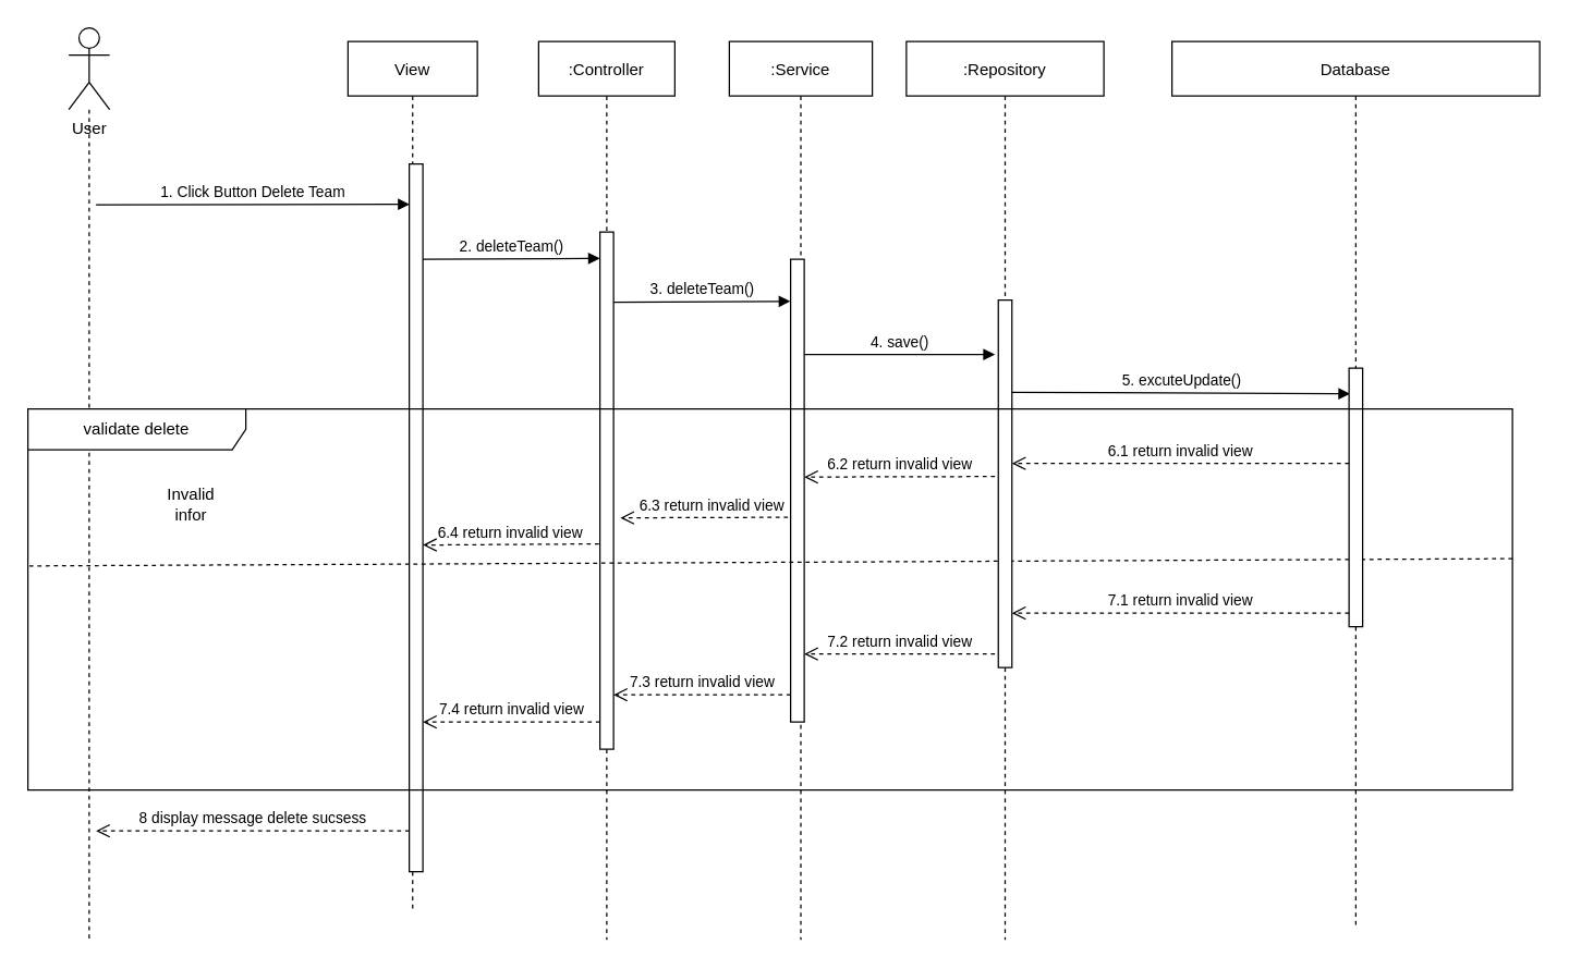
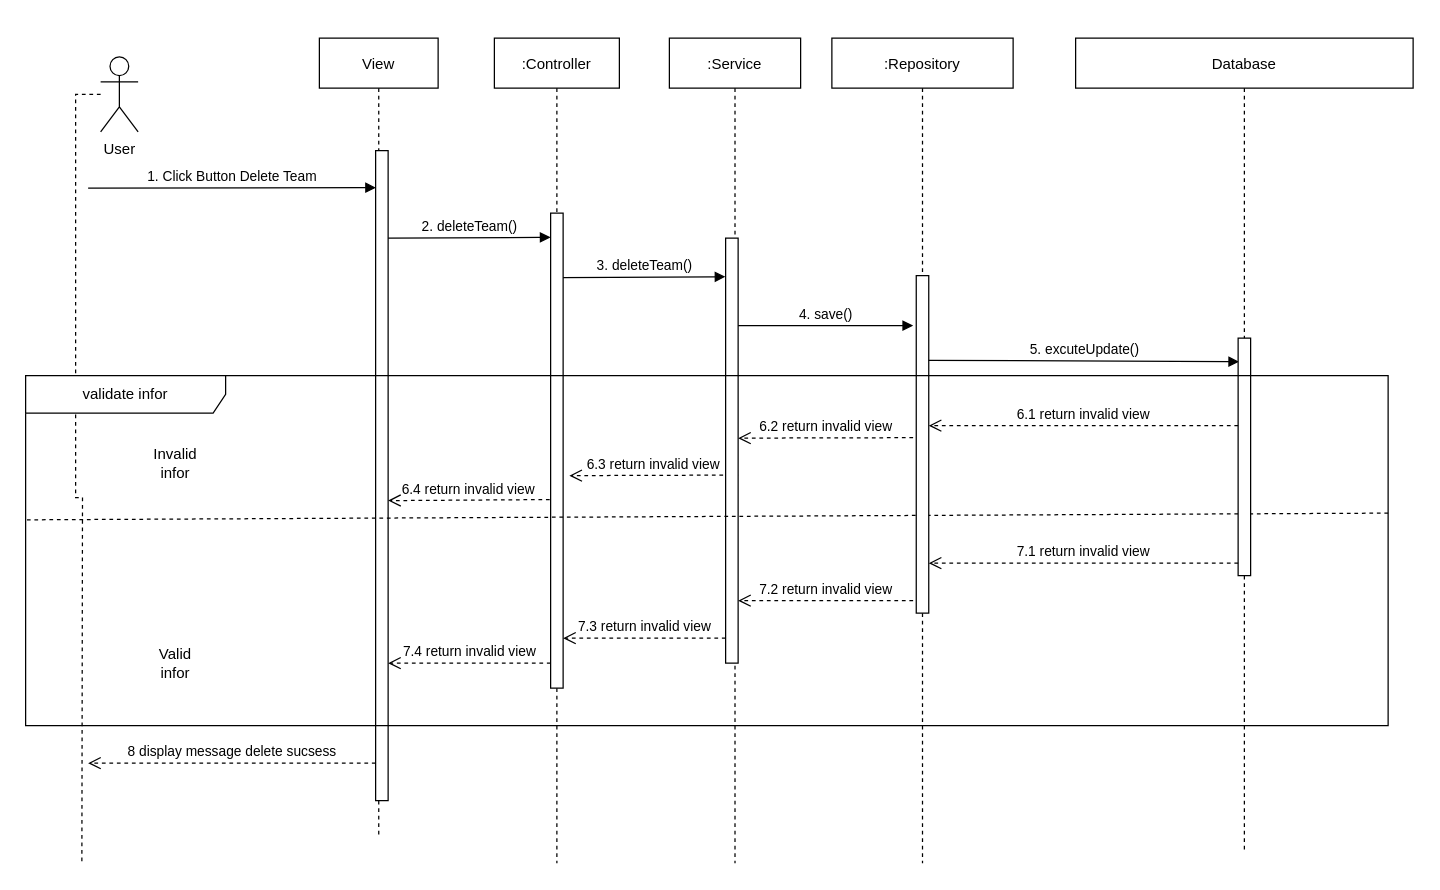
  <mxCell id="0" />
  <mxCell id="1" parent="0" />
  <mxCell id="2" style="edgeStyle=orthogonalEdgeStyle;rounded=0;orthogonalLoop=1;jettySize=auto;html=1;dashed=1;endArrow=none;endFill=0;" parent="1" source="3" edge="1"><mxGeometry relative="1" as="geometry"><mxPoint x="65" y="690" as="targetPoint" /></mxGeometry></mxCell>
- <mxCell id="3" value="User" style="shape=umlActor;verticalLabelPosition=bottom;verticalAlign=top;html=1;" parent="1" vertex="1"><mxGeometry x="50" y="20" width="30" height="60" as="geometry" /></mxCell>
+ <mxCell id="3" value="User" style="shape=umlActor;verticalLabelPosition=bottom;verticalAlign=top;html=1;" parent="1" vertex="1"><mxGeometry x="80" y="45" width="30" height="60" as="geometry" /></mxCell>
  <mxCell id="4" value="View" style="shape=umlLifeline;perimeter=lifelinePerimeter;container=1;collapsible=0;recursiveResize=0;rounded=0;shadow=0;strokeWidth=1;" parent="1" vertex="1"><mxGeometry x="255" y="30" width="95" height="640" as="geometry" /></mxCell>
  <mxCell id="5" value="" style="html=1;points=[];perimeter=orthogonalPerimeter;" parent="4" vertex="1"><mxGeometry x="45" y="90" width="10" height="520" as="geometry" /></mxCell>
  <mxCell id="6" value="2. deleteTeam()" style="html=1;verticalAlign=bottom;endArrow=block;entryX=-0.006;entryY=0.051;entryDx=0;entryDy=0;entryPerimeter=0;" parent="4" target="12" edge="1"><mxGeometry width="80" relative="1" as="geometry"><mxPoint x="55" y="160" as="sourcePoint" /><mxPoint x="220" y="161" as="targetPoint" /></mxGeometry></mxCell>
  <mxCell id="7" value="6.4 return invalid view" style="html=1;verticalAlign=bottom;endArrow=open;dashed=1;endSize=8;exitX=-0.074;exitY=0.603;exitDx=0;exitDy=0;exitPerimeter=0;" parent="4" source="12" edge="1"><mxGeometry relative="1" as="geometry"><mxPoint x="215" y="370" as="sourcePoint" /><mxPoint x="55" y="370" as="targetPoint" /></mxGeometry></mxCell>
  <mxCell id="8" value="1. Click Button Delete Team" style="html=1;verticalAlign=bottom;endArrow=block;entryX=0.027;entryY=0.057;entryDx=0;entryDy=0;entryPerimeter=0;" parent="1" target="5" edge="1"><mxGeometry width="80" relative="1" as="geometry"><mxPoint x="70" y="150" as="sourcePoint" /><mxPoint x="230" y="150" as="targetPoint" /></mxGeometry></mxCell>
  <mxCell id="9" value="3. deleteTeam()" style="html=1;verticalAlign=bottom;endArrow=block;entryX=-0.017;entryY=0.091;entryDx=0;entryDy=0;entryPerimeter=0;exitX=0.863;exitY=0.136;exitDx=0;exitDy=0;exitPerimeter=0;" parent="1" source="12" target="15" edge="1"><mxGeometry x="0.003" width="80" relative="1" as="geometry"><mxPoint x="410" y="220" as="sourcePoint" /><mxPoint x="545" y="220" as="targetPoint" /><mxPoint as="offset" /></mxGeometry></mxCell>
  <mxCell id="10" value="Invalid infor" style="text;html=1;strokeColor=none;fillColor=none;align=center;verticalAlign=middle;whiteSpace=wrap;rounded=0;" parent="1" vertex="1"><mxGeometry x="120" y="360" width="40" height="20" as="geometry" /></mxCell>
  <mxCell id="11" value=":Controller" style="shape=umlLifeline;perimeter=lifelinePerimeter;container=1;collapsible=0;recursiveResize=0;rounded=0;shadow=0;strokeWidth=1;" parent="1" vertex="1"><mxGeometry x="395" y="30" width="100" height="660" as="geometry" /></mxCell>
  <mxCell id="12" value="" style="html=1;points=[];perimeter=orthogonalPerimeter;" parent="11" vertex="1"><mxGeometry x="45" y="140" width="10" height="380" as="geometry" /></mxCell>
  <mxCell id="13" value="6.3 return invalid view" style="html=1;verticalAlign=bottom;endArrow=open;dashed=1;endSize=8;" parent="11" edge="1"><mxGeometry relative="1" as="geometry"><mxPoint x="195" y="349.57" as="sourcePoint" /><mxPoint x="60" y="350" as="targetPoint" /></mxGeometry></mxCell>
  <mxCell id="14" value=":Service" style="shape=umlLifeline;perimeter=lifelinePerimeter;container=1;collapsible=0;recursiveResize=0;rounded=0;shadow=0;strokeWidth=1;" parent="1" vertex="1"><mxGeometry x="535" y="30" width="105" height="660" as="geometry" /></mxCell>
  <mxCell id="15" value="" style="html=1;points=[];perimeter=orthogonalPerimeter;" parent="14" vertex="1"><mxGeometry x="45" y="160" width="10" height="340" as="geometry" /></mxCell>
  <mxCell id="16" value="" style="endArrow=none;dashed=1;html=1;rounded=0;entryX=0.001;entryY=0.412;entryDx=0;entryDy=0;entryPerimeter=0;" parent="14" target="30" edge="1"><mxGeometry width="50" height="50" relative="1" as="geometry"><mxPoint x="575" y="380" as="sourcePoint" /><mxPoint x="-505" y="380" as="targetPoint" /></mxGeometry></mxCell>
  <mxCell id="17" value="7.3 return invalid view" style="html=1;verticalAlign=bottom;endArrow=open;dashed=1;endSize=8;" parent="14" edge="1"><mxGeometry relative="1" as="geometry"><mxPoint x="45" y="480" as="sourcePoint" /><mxPoint x="-85" y="480" as="targetPoint" /></mxGeometry></mxCell>
  <mxCell id="18" value="7.4 return invalid view" style="html=1;verticalAlign=bottom;endArrow=open;dashed=1;endSize=8;" parent="14" edge="1"><mxGeometry relative="1" as="geometry"><mxPoint x="-95" y="500" as="sourcePoint" /><mxPoint x="-225" y="500" as="targetPoint" /></mxGeometry></mxCell>
  <mxCell id="19" value=":Repository" style="shape=umlLifeline;perimeter=lifelinePerimeter;container=1;collapsible=0;recursiveResize=0;rounded=0;shadow=0;strokeWidth=1;" parent="1" vertex="1"><mxGeometry x="665" y="30" width="145" height="660" as="geometry" /></mxCell>
  <mxCell id="20" value="" style="html=1;points=[];perimeter=orthogonalPerimeter;" parent="19" vertex="1"><mxGeometry x="67.5" y="190" width="10" height="270" as="geometry" /></mxCell>
  <mxCell id="21" value="4. save()" style="html=1;verticalAlign=bottom;endArrow=block;exitX=1.14;exitY=0.219;exitDx=0;exitDy=0;exitPerimeter=0;entryX=-0.25;entryY=0.148;entryDx=0;entryDy=0;entryPerimeter=0;" parent="19" target="20" edge="1"><mxGeometry x="0.003" width="80" relative="1" as="geometry"><mxPoint x="-75.0" y="230.0" as="sourcePoint" /><mxPoint x="65" y="230" as="targetPoint" /><mxPoint as="offset" /></mxGeometry></mxCell>
  <mxCell id="22" value="7.2 return invalid view" style="html=1;verticalAlign=bottom;endArrow=open;dashed=1;endSize=8;" parent="19" edge="1"><mxGeometry relative="1" as="geometry"><mxPoint x="65" y="450" as="sourcePoint" /><mxPoint x="-75" y="450" as="targetPoint" /></mxGeometry></mxCell>
  <mxCell id="23" value="5. excuteUpdate()" style="html=1;verticalAlign=bottom;endArrow=block;exitX=0.991;exitY=0.251;exitDx=0;exitDy=0;exitPerimeter=0;entryX=0.077;entryY=0.099;entryDx=0;entryDy=0;entryPerimeter=0;" parent="1" source="20" target="25" edge="1"><mxGeometry x="0.003" width="80" relative="1" as="geometry"><mxPoint x="795" y="280" as="sourcePoint" /><mxPoint x="955" y="281" as="targetPoint" /><mxPoint as="offset" /></mxGeometry></mxCell>
  <mxCell id="24" value="Database" style="shape=umlLifeline;perimeter=lifelinePerimeter;container=1;collapsible=0;recursiveResize=0;rounded=0;shadow=0;strokeWidth=1;" parent="1" vertex="1"><mxGeometry x="860" y="30" width="270" height="650" as="geometry" /></mxCell>
  <mxCell id="25" value="" style="html=1;points=[];perimeter=orthogonalPerimeter;" parent="24" vertex="1"><mxGeometry x="130" y="240" width="10" height="190" as="geometry" /></mxCell>
  <mxCell id="26" value="6.1 return invalid view" style="html=1;verticalAlign=bottom;endArrow=open;dashed=1;endSize=8;" parent="24" edge="1"><mxGeometry relative="1" as="geometry"><mxPoint x="130" y="310" as="sourcePoint" /><mxPoint x="-117.5" y="310" as="targetPoint" /></mxGeometry></mxCell>
  <mxCell id="27" value="7.1 return invalid view" style="html=1;verticalAlign=bottom;endArrow=open;dashed=1;endSize=8;" parent="24" edge="1"><mxGeometry relative="1" as="geometry"><mxPoint x="130" y="420" as="sourcePoint" /><mxPoint x="-117.5" y="420" as="targetPoint" /></mxGeometry></mxCell>
  <mxCell id="28" value="6.2 return invalid view" style="html=1;verticalAlign=bottom;endArrow=open;dashed=1;endSize=8;" parent="1" edge="1"><mxGeometry relative="1" as="geometry"><mxPoint x="730" y="349.64" as="sourcePoint" /><mxPoint x="590" y="350" as="targetPoint" /><mxPoint as="offset" /></mxGeometry></mxCell>
  <mxCell id="29" value="8 display message delete sucsess" style="html=1;verticalAlign=bottom;endArrow=open;dashed=1;endSize=8;" parent="1" edge="1"><mxGeometry relative="1" as="geometry"><mxPoint x="300" y="610" as="sourcePoint" /><mxPoint x="70" y="610" as="targetPoint" /></mxGeometry></mxCell>
- <mxCell id="30" value="validate delete" style="shape=umlFrame;whiteSpace=wrap;html=1;width=160;height=30;" parent="1" vertex="1"><mxGeometry x="20" y="300" width="1090" height="280" as="geometry" /></mxCell>
+ <mxCell id="30" value="validate infor" style="shape=umlFrame;whiteSpace=wrap;html=1;width=160;height=30;" parent="1" vertex="1"><mxGeometry x="20" y="300" width="1090" height="280" as="geometry" /></mxCell>
+ <mxCell id="31" value="Valid infor" style="text;html=1;strokeColor=none;fillColor=none;align=center;verticalAlign=middle;whiteSpace=wrap;rounded=0;" parent="1" vertex="1"><mxGeometry x="120" y="520" width="40" height="20" as="geometry" /></mxCell>
